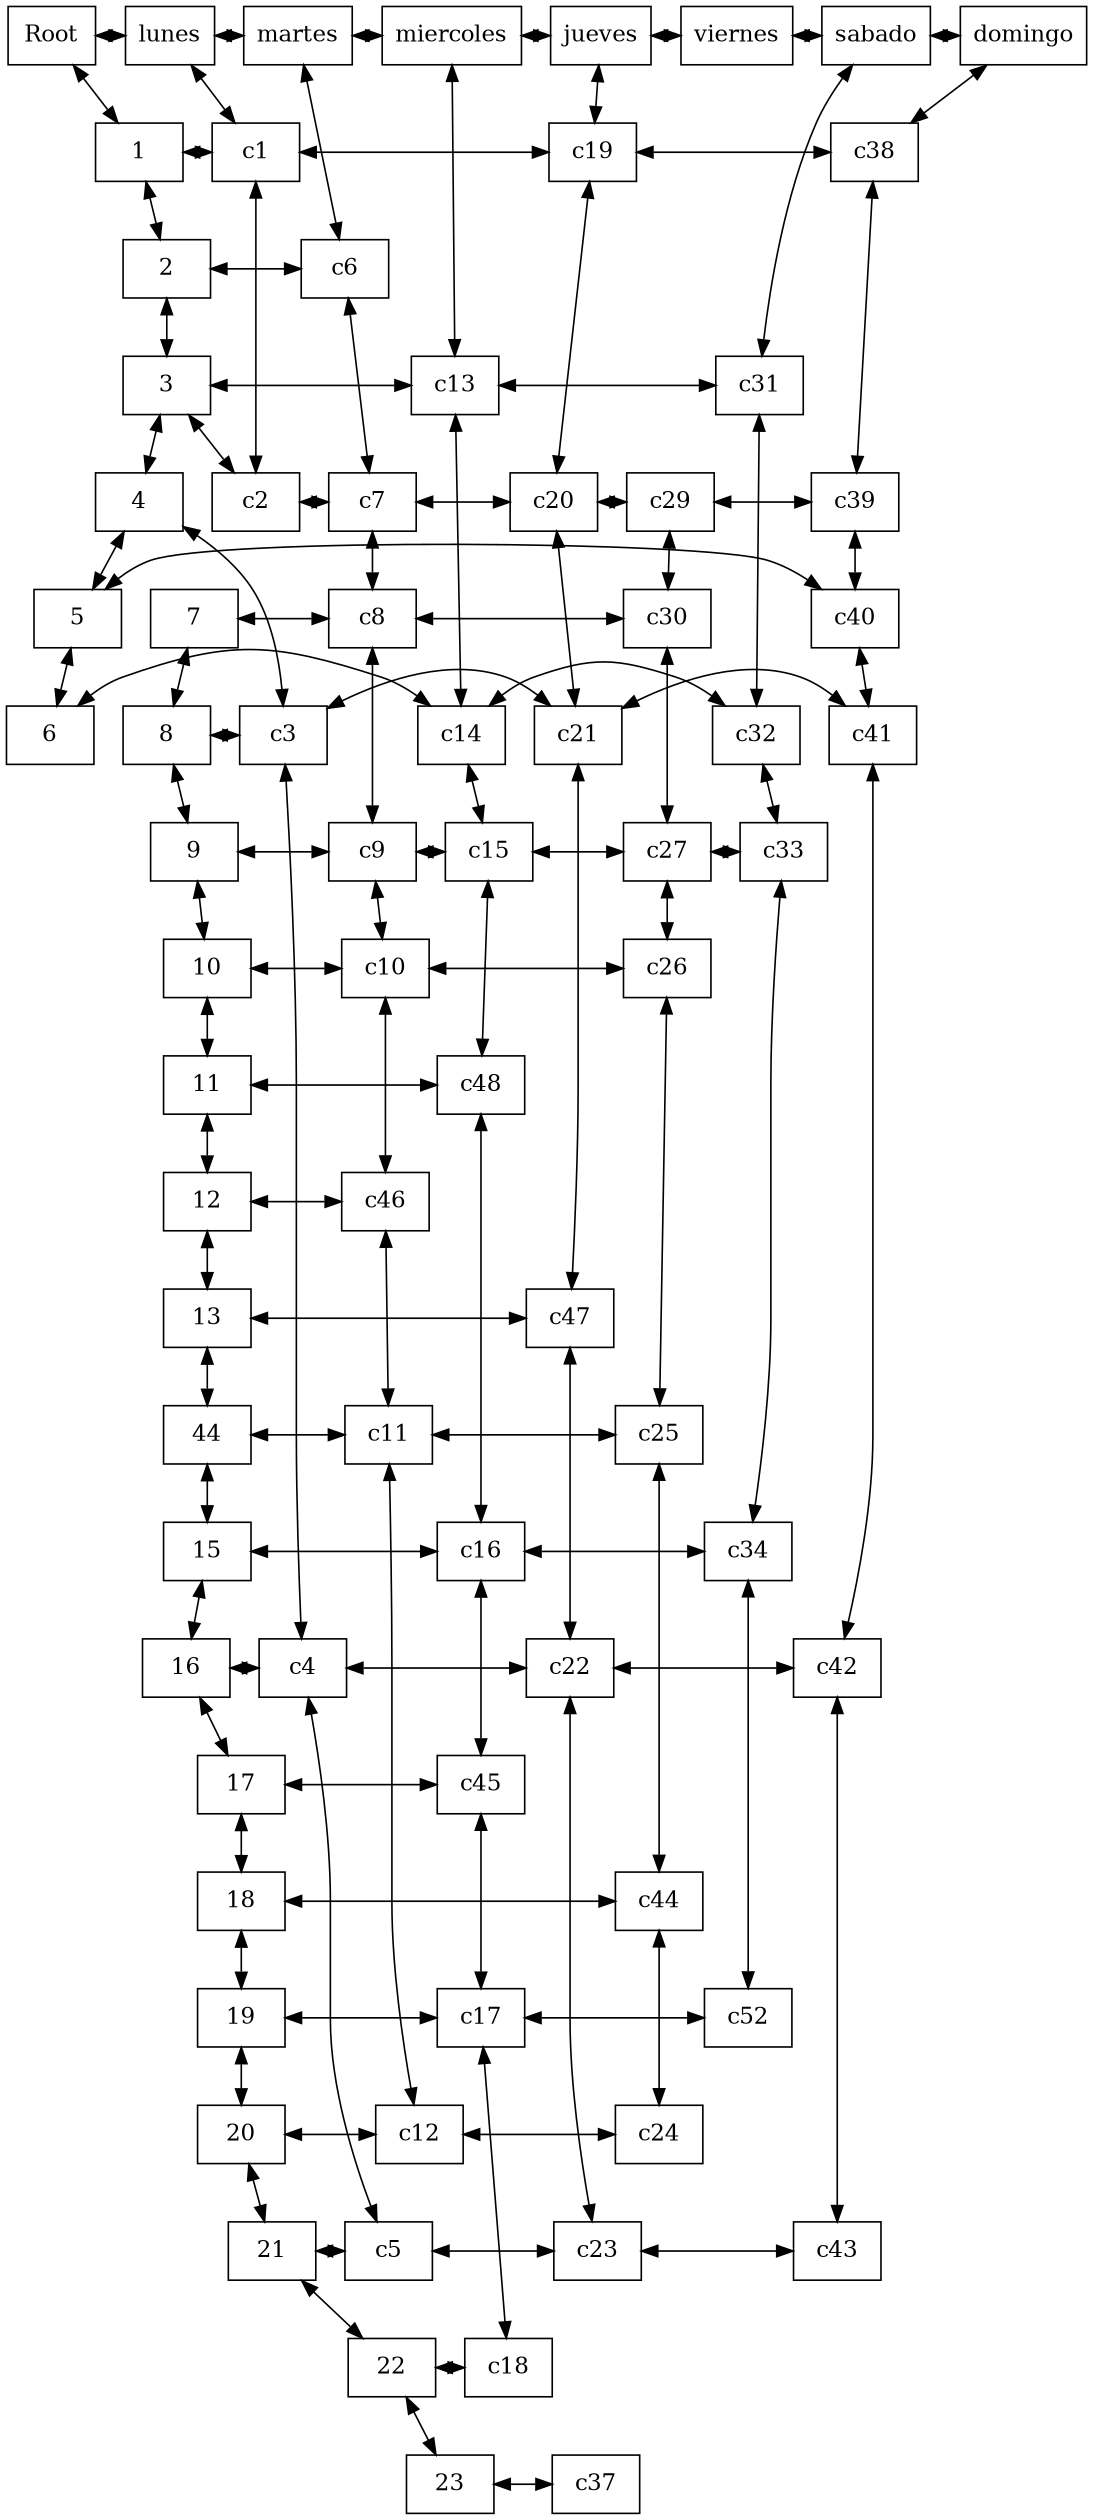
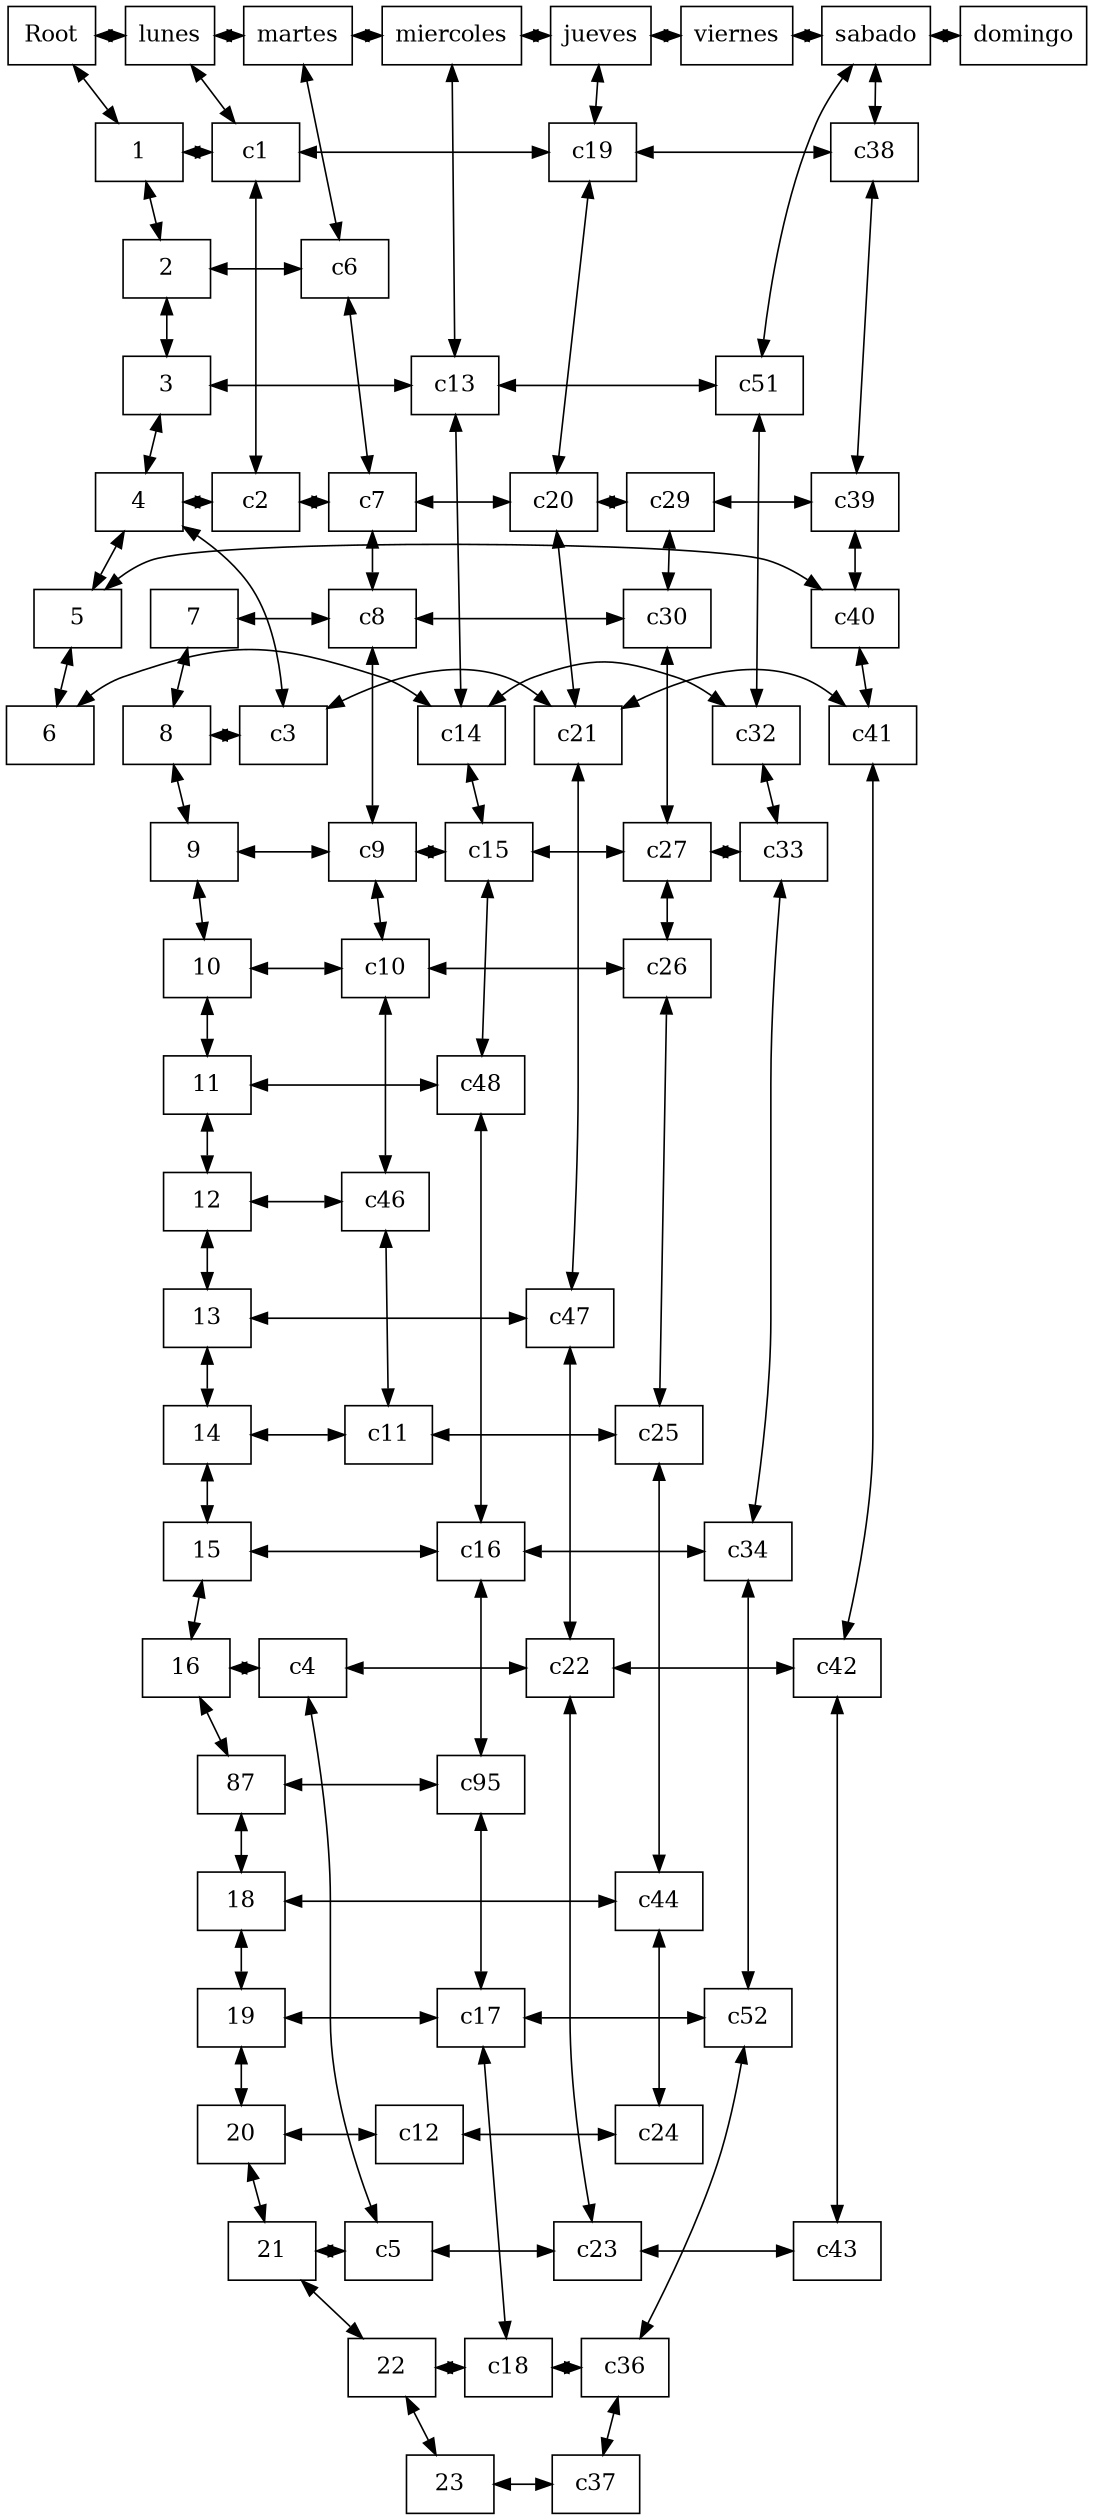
  digraph {
    rankdir=TB
    node [nodesep=1 shape=rectangle]
    edge [dir=both]
    Root
    lunes
    martes
    miercoles
    jueves
    viernes
    sabado
    domingo
    1
    c1
    c19
    c38
    2
    c6
    3
    c13
-   c31
+   c31 [label=c51]
    4
    c2
    c7
    c20
    c29
    c39
    5
    c40
    6
    c14
    c32
    7
    c8
    c30
    8
    c3
    c21
    c41
    9
    c9
    c15
    c27
    c33
    10
    c10
    c26
    11
    c48
-   17
-   c45
+   17 [label=87]
+   c45 [label=c95]
    12
    c46
    13
    c47
-   14 [label=44]
+   14
    c11
    c25
    15
    c16
    c34
    16
    c4
    c22
    c42
    18
    c44
    19
    c17
    c52
    20
    c12
    c24
    21
    c5
    c23
    c43
    22
    c18
+   c36
    23
    c37
    subgraph sub_1 {
      rank=same
      Root
      lunes
      martes
      miercoles
      jueves
      viernes
      sabado
      domingo
    }
    subgraph sub_2 {
      rank=same
      1
      c1
      c19
      c38
    }
    subgraph sub_3 {
      rank=same
      2
      c6
    }
    subgraph sub_4 {
      rank=same
      3
      c13
      c31
    }
    subgraph sub_5 {
      rank=same
      4
      c2
      c7
      c20
      c29
      c39
    }
    subgraph sub_6 {
      rank=same
      5
      c40
    }
    subgraph sub_7 {
      rank=same
      6
      c14
      c32
    }
    subgraph sub_8 {
      rank=same
      7
      c8
      c30
    }
    subgraph sub_9 {
      rank=same
      8
      c3
      c21
      c41
    }
    subgraph sub_10 {
      rank=same
      9
      c9
      c15
      c27
      c33
    }
    subgraph sub_11 {
      rank=same
      10
      c10
      c26
    }
    subgraph sub_12 {
      rank=same
      11
      c48
    }
    subgraph sub_13 {
      rank=same
      17
      c45
    }
    subgraph sub_14 {
      rank=same
      12
      c46
    }
    subgraph sub_15 {
      rank=same
      13
      c47
    }
    subgraph sub_16 {
      rank=same
      14
      c11
      c25
    }
    subgraph sub_17 {
      rank=same
      15
      c16
      c34
    }
    subgraph sub_18 {
      rank=same
      16
      c4
      c22
      c42
    }
    subgraph sub_19 {
      rank=same
      18
      c44
    }
    subgraph sub_20 {
      rank=same
      19
      c17
      c52
    }
    subgraph sub_21 {
      rank=same
      20
      c12
      c24
    }
    subgraph sub_22 {
      rank=same
      21
      c5
      c23
      c43
    }
    subgraph sub_23 {
      rank=same
      22
      c18
+     c36
    }
    subgraph sub_24 {
      rank=same
      23
      c37
    }
    Root -> lunes
    Root -> 1
    lunes -> martes
    lunes -> c1
    martes -> miercoles
    martes -> c6
    miercoles -> jueves
    miercoles -> c13
    jueves -> viernes
    jueves -> c19
    viernes -> sabado
    sabado -> domingo
    sabado -> c31
-   domingo -> c38
+   sabado -> c38
    1 -> c1
    1 -> 2
    c1 -> c19
    c1 -> c2
    c19 -> c38
    c19 -> c20
    c38 -> c39
    2 -> c6
    2 -> 3
    c6 -> c7
    3 -> c13
    3 -> 4
    c13 -> c31
    c13 -> c14
    c31 -> c32
-   3 -> c2
+   4 -> c2
    4 -> 5
    4 -> c3
    c2 -> c7
    c7 -> c20
    c7 -> c8
    c20 -> c29
    c20 -> c21
    c29 -> c39
    c29 -> c30
    c39 -> c40
    5 -> c40
    5 -> 6
    c40 -> c41
    6 -> c14
    c14 -> c32
    c14 -> c15
    c32 -> c33
    7 -> c8
    7 -> 8
    c8 -> c30
    c8 -> c9
    c30 -> c27
    8 -> c3
    8 -> 9
    c3 -> c21
-   c3 -> c4
    c21 -> c41
    c21 -> c47
    c41 -> c42
    9 -> c9
    9 -> 10
    c9 -> c15
    c9 -> c10
    c15 -> c27
    c15 -> c48
    c27 -> c33
    c27 -> c26
    c33 -> c34
    10 -> c10
    10 -> 11
    c10 -> c26
    c10 -> c46
    c26 -> c25
    11 -> c48
    11 -> 12
    c48 -> c16
    17 -> c45
    17 -> 18
    c45 -> c17
    12 -> c46
    12 -> 13
    c46 -> c11
    13 -> c47
    13 -> 14
    c47 -> c22
    14 -> c11
    14 -> 15
    c11 -> c25
-   c11 -> c12
    c25 -> c44
    15 -> c16
    15 -> 16
    c16 -> c45
    c16 -> c34
    c34 -> c52
    16 -> 17
    16 -> c4
    c4 -> c22
    c4 -> c5
    c22 -> c42
    c22 -> c23
    c42 -> c43
    18 -> c44
    18 -> 19
    c44 -> c24
    19 -> c17
    19 -> 20
    c17 -> c52
    c17 -> c18
+   c52 -> c36
    20 -> c12
    20 -> 21
    c12 -> c24
    21 -> c5
    21 -> 22
    c5 -> c23
    c23 -> c43
    22 -> c18
    22 -> 23
+   c18 -> c36
+   c36 -> c37
    23 -> c37
  }
